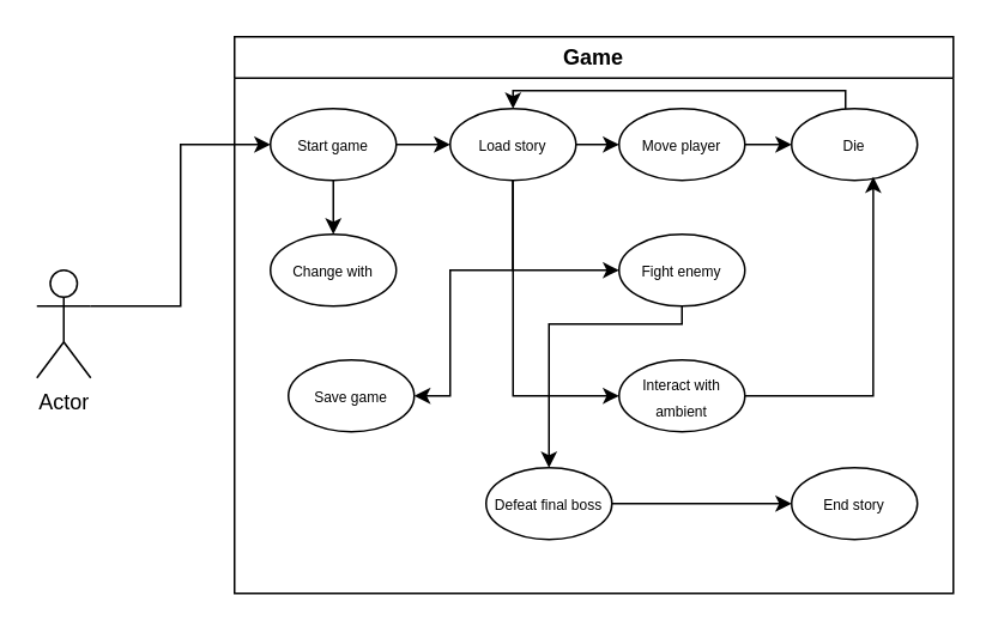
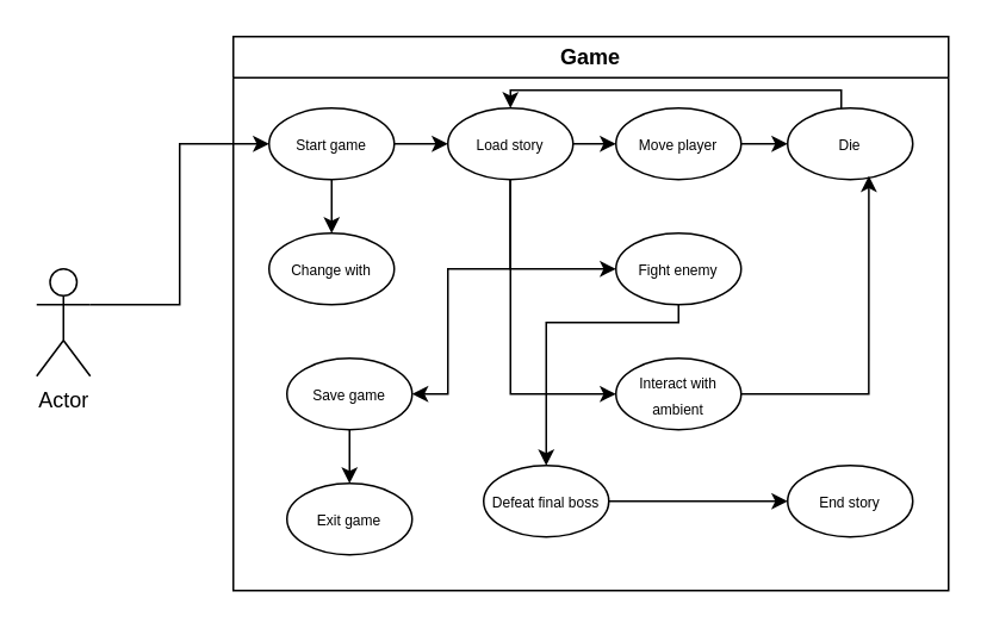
  <mxCell id="0" />
  <mxCell id="1" parent="0" />
  <mxCell id="2" style="edgeStyle=orthogonalEdgeStyle;rounded=0;orthogonalLoop=1;jettySize=auto;html=1;exitX=1;exitY=0.333;exitDx=0;exitDy=0;exitPerimeter=0;entryX=0;entryY=0.5;entryDx=0;entryDy=0;" edge="1" parent="1" source="3" target="7"><mxGeometry relative="1" as="geometry" /></mxCell>
  <mxCell id="3" value="Actor" style="shape=umlActor;verticalLabelPosition=bottom;verticalAlign=top;html=1;outlineConnect=0;" vertex="1" parent="1"><mxGeometry x="20" y="150" width="30" height="60" as="geometry" /></mxCell>
  <mxCell id="4" value="Game" style="swimlane;whiteSpace=wrap;html=1;" vertex="1" parent="1"><mxGeometry x="130" y="20" width="400" height="310" as="geometry" /></mxCell>
  <mxCell id="5" style="edgeStyle=orthogonalEdgeStyle;rounded=0;orthogonalLoop=1;jettySize=auto;html=1;exitX=1;exitY=0.5;exitDx=0;exitDy=0;entryX=0;entryY=0.5;entryDx=0;entryDy=0;" edge="1" parent="4" source="7" target="12"><mxGeometry relative="1" as="geometry" /></mxCell>
  <mxCell id="6" style="edgeStyle=orthogonalEdgeStyle;rounded=0;orthogonalLoop=1;jettySize=auto;html=1;entryX=0.5;entryY=0;entryDx=0;entryDy=0;" edge="1" parent="4" source="7" target="18"><mxGeometry relative="1" as="geometry"><mxPoint x="55" y="110" as="targetPoint" /></mxGeometry></mxCell>
  <mxCell id="7" value="&lt;font style=&quot;font-size: 8px;&quot;&gt;Start game&lt;/font&gt;" style="ellipse;whiteSpace=wrap;html=1;" vertex="1" parent="4"><mxGeometry x="20" y="40" width="70" height="40" as="geometry" /></mxCell>
  <mxCell id="8" style="edgeStyle=orthogonalEdgeStyle;rounded=0;orthogonalLoop=1;jettySize=auto;html=1;exitX=1;exitY=0.5;exitDx=0;exitDy=0;entryX=0;entryY=0.5;entryDx=0;entryDy=0;" edge="1" parent="4" source="12" target="14"><mxGeometry relative="1" as="geometry" /></mxCell>
  <mxCell id="9" style="edgeStyle=orthogonalEdgeStyle;rounded=0;orthogonalLoop=1;jettySize=auto;html=1;entryX=0;entryY=0.5;entryDx=0;entryDy=0;" edge="1" parent="4" source="12" target="16"><mxGeometry relative="1" as="geometry"><Array as="points"><mxPoint x="155" y="130" /></Array></mxGeometry></mxCell>
  <mxCell id="10" style="edgeStyle=orthogonalEdgeStyle;rounded=0;orthogonalLoop=1;jettySize=auto;html=1;entryX=0;entryY=0.5;entryDx=0;entryDy=0;" edge="1" parent="4" source="12" target="17"><mxGeometry relative="1" as="geometry"><Array as="points"><mxPoint x="155" y="200" /></Array></mxGeometry></mxCell>
  <mxCell id="11" style="edgeStyle=orthogonalEdgeStyle;rounded=0;orthogonalLoop=1;jettySize=auto;html=1;entryX=1;entryY=0.5;entryDx=0;entryDy=0;" edge="1" parent="4" source="12" target="20"><mxGeometry relative="1" as="geometry"><Array as="points"><mxPoint x="155" y="130" /><mxPoint x="120" y="130" /><mxPoint x="120" y="200" /></Array></mxGeometry></mxCell>
  <mxCell id="12" value="&lt;span style=&quot;font-size: 8px;&quot;&gt;Load story&lt;/span&gt;" style="ellipse;whiteSpace=wrap;html=1;" vertex="1" parent="4"><mxGeometry x="120" y="40" width="70" height="40" as="geometry" /></mxCell>
  <mxCell id="13" style="edgeStyle=orthogonalEdgeStyle;rounded=0;orthogonalLoop=1;jettySize=auto;html=1;entryX=0;entryY=0.5;entryDx=0;entryDy=0;" edge="1" parent="4" source="14" target="23"><mxGeometry relative="1" as="geometry" /></mxCell>
  <mxCell id="14" value="&lt;span style=&quot;font-size: 8px;&quot;&gt;Move player&lt;/span&gt;" style="ellipse;whiteSpace=wrap;html=1;" vertex="1" parent="4"><mxGeometry x="214" y="40" width="70" height="40" as="geometry" /></mxCell>
  <mxCell id="15" style="edgeStyle=orthogonalEdgeStyle;rounded=0;orthogonalLoop=1;jettySize=auto;html=1;exitX=0.5;exitY=1;exitDx=0;exitDy=0;entryX=0.5;entryY=0;entryDx=0;entryDy=0;" edge="1" parent="4" source="16" target="26"><mxGeometry relative="1" as="geometry"><Array as="points"><mxPoint x="249" y="160" /><mxPoint x="175" y="160" /></Array></mxGeometry></mxCell>
  <mxCell id="16" value="&lt;span style=&quot;font-size: 8px;&quot;&gt;Fight enemy&lt;/span&gt;" style="ellipse;whiteSpace=wrap;html=1;" vertex="1" parent="4"><mxGeometry x="214" y="110" width="70" height="40" as="geometry" /></mxCell>
  <mxCell id="17" value="&lt;span style=&quot;font-size: 8px;&quot;&gt;Interact with ambient&lt;/span&gt;" style="ellipse;whiteSpace=wrap;html=1;" vertex="1" parent="4"><mxGeometry x="214" y="180" width="70" height="40" as="geometry" /></mxCell>
  <mxCell id="18" value="&lt;span style=&quot;font-size: 8px;&quot;&gt;Change with&lt;/span&gt;" style="ellipse;whiteSpace=wrap;html=1;" vertex="1" parent="4"><mxGeometry x="20" y="110" width="70" height="40" as="geometry" /></mxCell>
+ <mxCell id="19" style="edgeStyle=orthogonalEdgeStyle;rounded=0;orthogonalLoop=1;jettySize=auto;html=1;exitX=0.5;exitY=1;exitDx=0;exitDy=0;" edge="1" parent="4" source="20" target="21"><mxGeometry relative="1" as="geometry"><mxPoint x="65.125" y="240" as="targetPoint" /></mxGeometry></mxCell>
  <mxCell id="20" value="&lt;span style=&quot;font-size: 8px;&quot;&gt;Save game&lt;/span&gt;" style="ellipse;whiteSpace=wrap;html=1;" vertex="1" parent="4"><mxGeometry x="30" y="180" width="70" height="40" as="geometry" /></mxCell>
+ <mxCell id="21" value="&lt;span style=&quot;font-size: 8px;&quot;&gt;Exit game&lt;/span&gt;" style="ellipse;whiteSpace=wrap;html=1;" vertex="1" parent="4"><mxGeometry x="30" y="250" width="70" height="40" as="geometry" /></mxCell>
  <mxCell id="22" style="edgeStyle=orthogonalEdgeStyle;rounded=0;orthogonalLoop=1;jettySize=auto;html=1;entryX=0.5;entryY=0;entryDx=0;entryDy=0;" edge="1" parent="4" source="23" target="12"><mxGeometry relative="1" as="geometry"><Array as="points"><mxPoint x="340" y="30" /><mxPoint x="155" y="30" /></Array></mxGeometry></mxCell>
  <mxCell id="23" value="&lt;span style=&quot;font-size: 8px;&quot;&gt;Die&lt;/span&gt;" style="ellipse;whiteSpace=wrap;html=1;" vertex="1" parent="4"><mxGeometry x="310" y="40" width="70" height="40" as="geometry" /></mxCell>
  <mxCell id="24" style="edgeStyle=orthogonalEdgeStyle;rounded=0;orthogonalLoop=1;jettySize=auto;html=1;entryX=0.649;entryY=0.948;entryDx=0;entryDy=0;entryPerimeter=0;" edge="1" parent="4" source="17" target="23"><mxGeometry relative="1" as="geometry" /></mxCell>
  <mxCell id="25" style="edgeStyle=orthogonalEdgeStyle;rounded=0;orthogonalLoop=1;jettySize=auto;html=1;entryX=0;entryY=0.5;entryDx=0;entryDy=0;" edge="1" parent="4" source="26" target="27"><mxGeometry relative="1" as="geometry" /></mxCell>
  <mxCell id="26" value="&lt;span style=&quot;font-size: 8px;&quot;&gt;Defeat final boss&lt;/span&gt;" style="ellipse;whiteSpace=wrap;html=1;" vertex="1" parent="4"><mxGeometry x="140" y="240" width="70" height="40" as="geometry" /></mxCell>
  <mxCell id="27" value="&lt;span style=&quot;font-size: 8px;&quot;&gt;End story&lt;/span&gt;" style="ellipse;whiteSpace=wrap;html=1;" vertex="1" parent="4"><mxGeometry x="310" y="240" width="70" height="40" as="geometry" /></mxCell>
